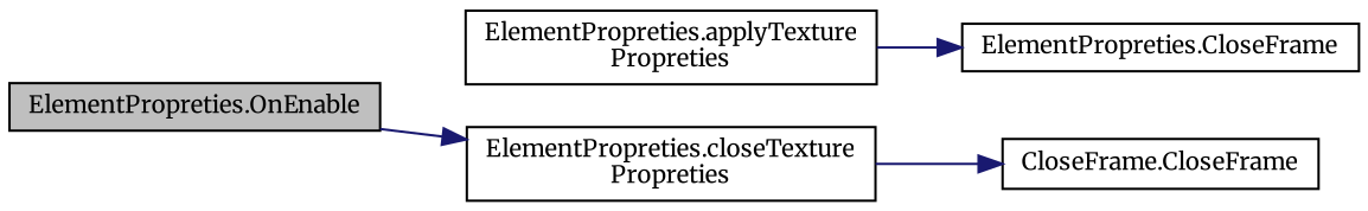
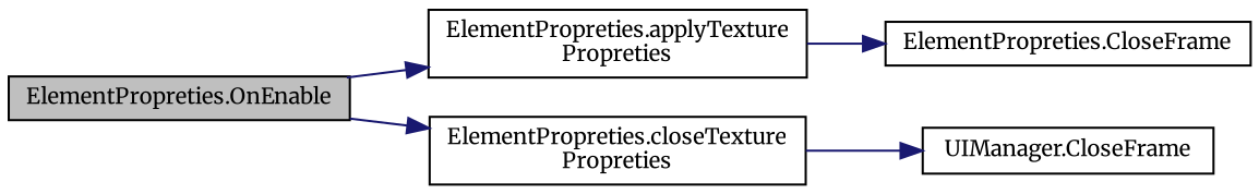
  digraph {
    fontname=Merriweather
    rankdir=LR
    node [color=black fillcolor=white fontname=Merriweather fontsize=10 shape=record style=filled]
    edge [color=midnightblue fontname=Merriweather fontsize=10 labelfontname=Helvetica labelfontsize=10 style=solid]
    n1 [fillcolor=grey75 fontcolor=black height=0.2 label="ElementPropreties.OnEnable" width=0.4]
    n2 [height=0.2 label="ElementPropreties.applyTexture\lPropreties" width=0.4]
    n3 [height=0.2 label="ElementPropreties.closeTexture\lPropreties" width=0.4]
    n4 [height=0.2 label="ElementPropreties.CloseFrame" width=0.4]
-   n5 [height=0.2 label="CloseFrame.CloseFrame" width=0.4]
+   n5 [height=0.2 label="UIManager.CloseFrame" width=0.4]
+   n1 -> n2
    n1 -> n3
    n2 -> n4
    n3 -> n5
  }
